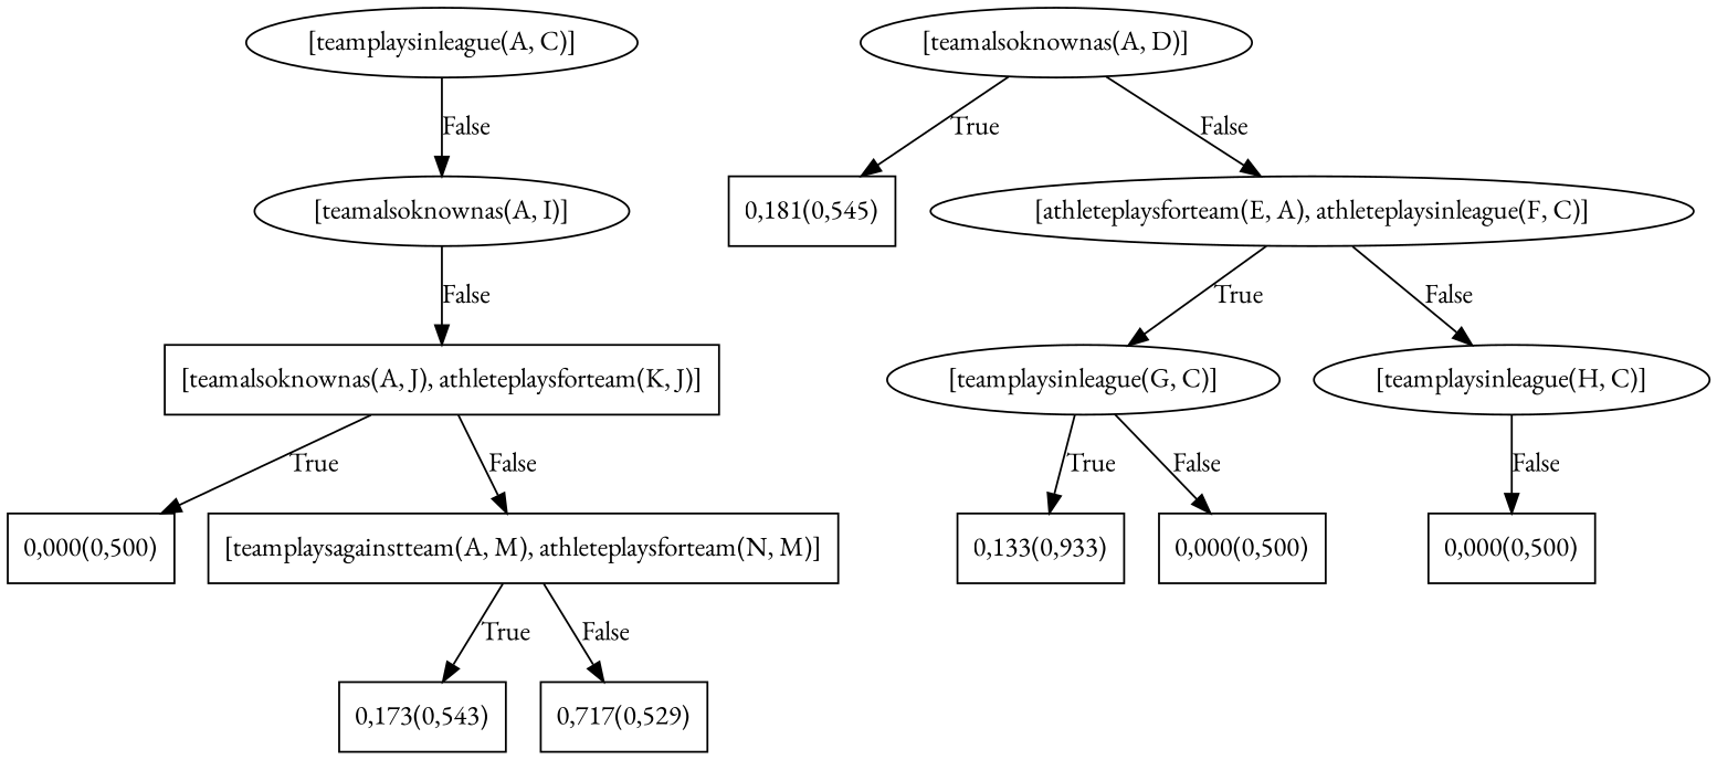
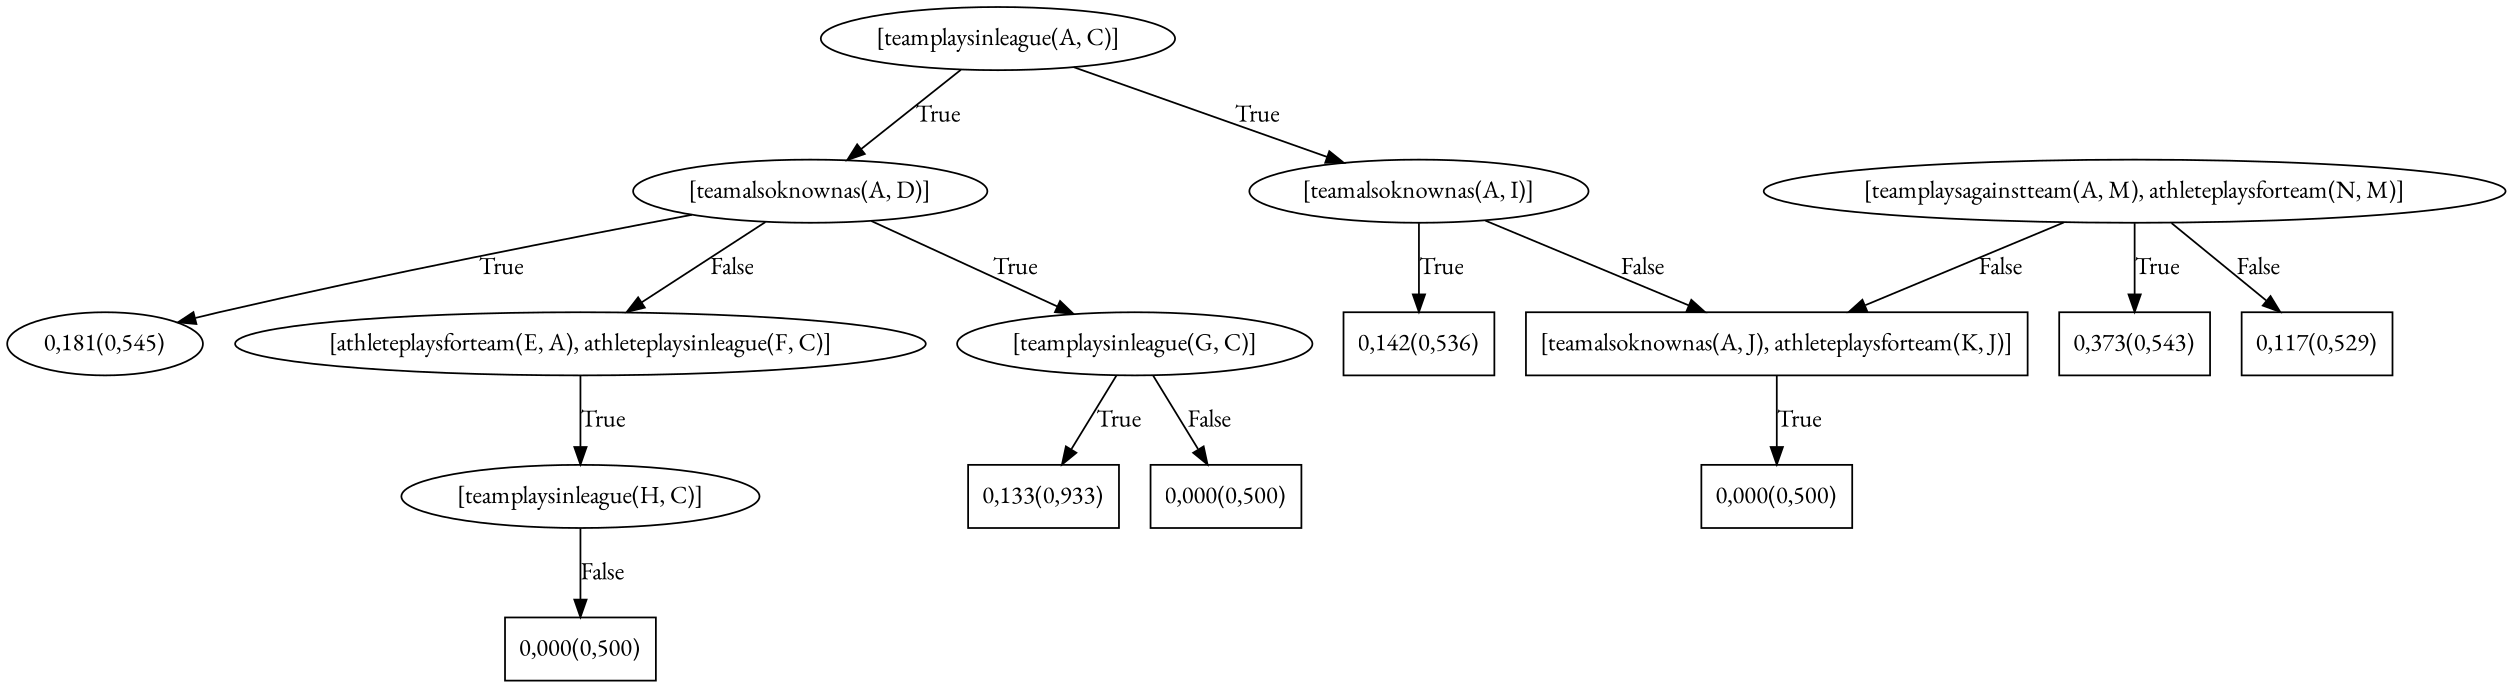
  digraph {
    fontname="EB Garamond"
    node [fontname="EB Garamond" shape=box]
    edge [fontname="EB Garamond"]
    n1 [label="[teamplaysinleague(A, C)]" shape=""]
    n2 [label="[teamalsoknownas(A, D)]" shape=""]
    n3 [label="[teamalsoknownas(A, I)]" shape=""]
-   n4 [label="0,181(0,545)"]
+   n4 [label="0,181(0,545)" shape=ellipse]
    n5 [label="[athleteplaysforteam(E, A), athleteplaysinleague(F, C)]" shape=""]
+   n6 [label="0,142(0,536)"]
    n7 [label="[teamalsoknownas(A, J), athleteplaysforteam(K, J)]"]
    n8 [label="[teamplaysinleague(G, C)]" shape=""]
    n9 [label="[teamplaysinleague(H, C)]" shape=""]
    n10 [label="0,000(0,500)"]
-   n11 [label="[teamplaysagainstteam(A, M), athleteplaysforteam(N, M)]"]
+   n11 [label="[teamplaysagainstteam(A, M), athleteplaysforteam(N, M)]" shape=""]
    n12 [label="0,133(0,933)"]
    n13 [label="0,000(0,500)"]
    n14 [label="0,000(0,500)"]
-   n15 [label="0,173(0,543)"]
-   n16 [label="0,717(0,529)"]
-   n1 -> n3 [label=False]
+   n15 [label="0,373(0,543)"]
+   n16 [label="0,117(0,529)"]
+   n1 -> n2 [label=True]
+   n1 -> n3 [label=True]
    n2 -> n4 [label=True]
    n2 -> n5 [label=False]
+   n3 -> n6 [label=True]
    n3 -> n7 [label=False]
-   n5 -> n8 [label=True]
-   n5 -> n9 [label=False]
+   n2 -> n8 [label=True]
+   n5 -> n9 [label=True]
    n7 -> n10 [label=True]
-   n7 -> n11 [label=False]
+   n11 -> n7 [label=False]
    n8 -> n12 [label=True]
    n8 -> n13 [label=False]
    n9 -> n14 [label=False]
    n11 -> n15 [label=True]
    n11 -> n16 [label=False]
  }
